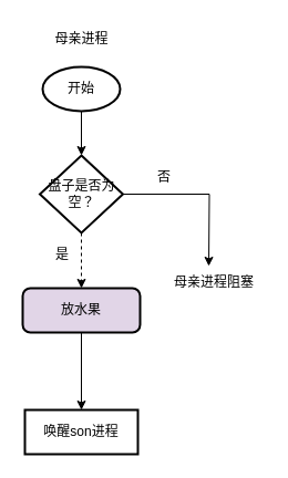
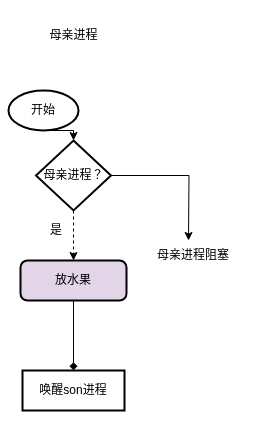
  <mxCell id="0" />
  <mxCell id="1" parent="0" />
  <mxCell id="2" style="edgeStyle=orthogonalEdgeStyle;rounded=0;orthogonalLoop=1;jettySize=auto;html=1;exitX=0.5;exitY=1;exitDx=0;exitDy=0;exitPerimeter=0;entryX=0.5;entryY=0;entryDx=0;entryDy=0;entryPerimeter=0;" edge="1" parent="1" source="3" target="7"><mxGeometry relative="1" as="geometry" /></mxCell>
- <mxCell id="3" value="开始" style="strokeWidth=2;html=1;shape=mxgraph.flowchart.start_1;whiteSpace=wrap;" vertex="1" parent="1"><mxGeometry x="38" y="60" width="70" height="40" as="geometry" /></mxCell>
+ <mxCell id="3" value="开始" style="strokeWidth=2;html=1;shape=mxgraph.flowchart.start_1;whiteSpace=wrap;" vertex="1" parent="1"><mxGeometry x="8" y="90" width="70" height="40" as="geometry" /></mxCell>
  <mxCell id="4" value="母亲进程" style="text;html=1;strokeColor=none;fillColor=none;align=center;verticalAlign=middle;whiteSpace=wrap;rounded=0;" vertex="1" parent="1"><mxGeometry x="30.5" y="20" width="85" height="30" as="geometry" /></mxCell>
  <mxCell id="5" style="edgeStyle=orthogonalEdgeStyle;rounded=0;orthogonalLoop=1;jettySize=auto;html=1;exitX=1;exitY=0.5;exitDx=0;exitDy=0;exitPerimeter=0;" edge="1" parent="1" source="7"><mxGeometry relative="1" as="geometry"><mxPoint x="188" y="240" as="targetPoint" /></mxGeometry></mxCell>
  <mxCell id="6" style="edgeStyle=orthogonalEdgeStyle;rounded=0;orthogonalLoop=1;jettySize=auto;html=1;exitX=0.5;exitY=1;exitDx=0;exitDy=0;exitPerimeter=0;entryX=0.5;entryY=0;entryDx=0;entryDy=0;dashed=1;" edge="1" parent="1" source="7" target="11"><mxGeometry relative="1" as="geometry" /></mxCell>
- <mxCell id="7" value="盘子是否为空？" style="strokeWidth=2;html=1;shape=mxgraph.flowchart.decision;whiteSpace=wrap;" vertex="1" parent="1"><mxGeometry x="35.5" y="140" width="75" height="70" as="geometry" /></mxCell>
- <mxCell id="8" value="否" style="text;html=1;strokeColor=none;fillColor=none;align=center;verticalAlign=middle;whiteSpace=wrap;rounded=0;" vertex="1" parent="1"><mxGeometry x="128" y="150" width="40" height="20" as="geometry" /></mxCell>
+ <mxCell id="7" value="母亲进程？" style="strokeWidth=2;html=1;shape=mxgraph.flowchart.decision;whiteSpace=wrap;" vertex="1" parent="1"><mxGeometry x="35.5" y="140" width="75" height="70" as="geometry" /></mxCell>
  <mxCell id="9" value="母亲进程阻塞" style="text;html=1;strokeColor=none;fillColor=none;align=center;verticalAlign=middle;whiteSpace=wrap;rounded=0;" vertex="1" parent="1"><mxGeometry x="148" y="240" width="90" height="30" as="geometry" /></mxCell>
- <mxCell id="10" style="edgeStyle=orthogonalEdgeStyle;rounded=0;orthogonalLoop=1;jettySize=auto;html=1;exitX=0.5;exitY=1;exitDx=0;exitDy=0;entryX=0.5;entryY=0;entryDx=0;entryDy=0;" edge="1" parent="1" source="11" target="13"><mxGeometry relative="1" as="geometry" /></mxCell>
+ <mxCell id="10" style="edgeStyle=orthogonalEdgeStyle;rounded=0;orthogonalLoop=1;jettySize=auto;html=1;exitX=0.5;exitY=1;exitDx=0;exitDy=0;entryX=0.5;entryY=0;entryDx=0;entryDy=0;endArrow=diamond;" edge="1" parent="1" source="11" target="13"><mxGeometry relative="1" as="geometry" /></mxCell>
  <mxCell id="11" value="放水果" style="rounded=1;whiteSpace=wrap;html=1;absoluteArcSize=1;arcSize=14;strokeWidth=2;fillColor=#e1d5e7;" vertex="1" parent="1"><mxGeometry x="20" y="260" width="106" height="40" as="geometry" /></mxCell>
  <mxCell id="12" value="是&lt;br&gt;" style="text;html=1;strokeColor=none;fillColor=none;align=center;verticalAlign=middle;whiteSpace=wrap;rounded=0;" vertex="1" parent="1"><mxGeometry x="35.5" y="220" width="40" height="20" as="geometry" /></mxCell>
  <mxCell id="13" value="唤醒son进程" style="whiteSpace=wrap;html=1;absoluteArcSize=1;arcSize=14;strokeWidth=2;rounded=0;" vertex="1" parent="1"><mxGeometry x="22" y="370" width="102" height="40" as="geometry" /></mxCell>
